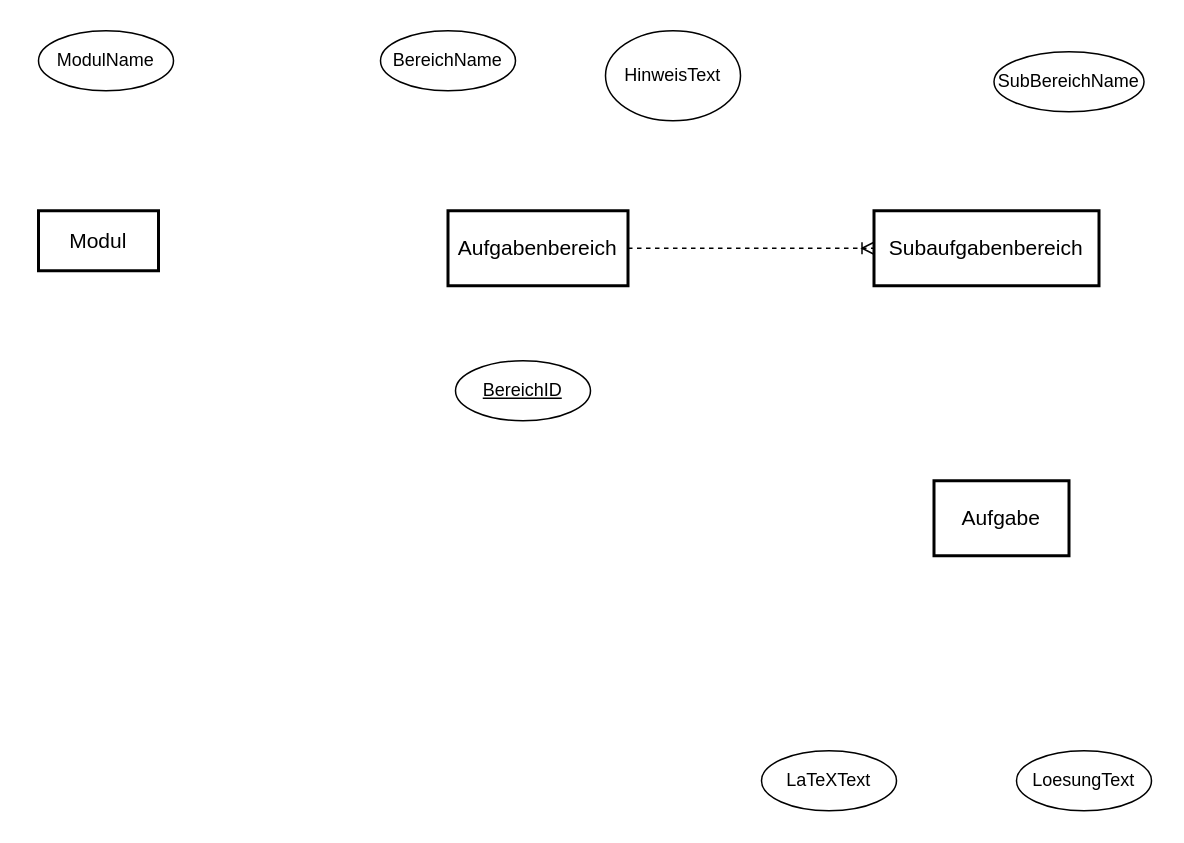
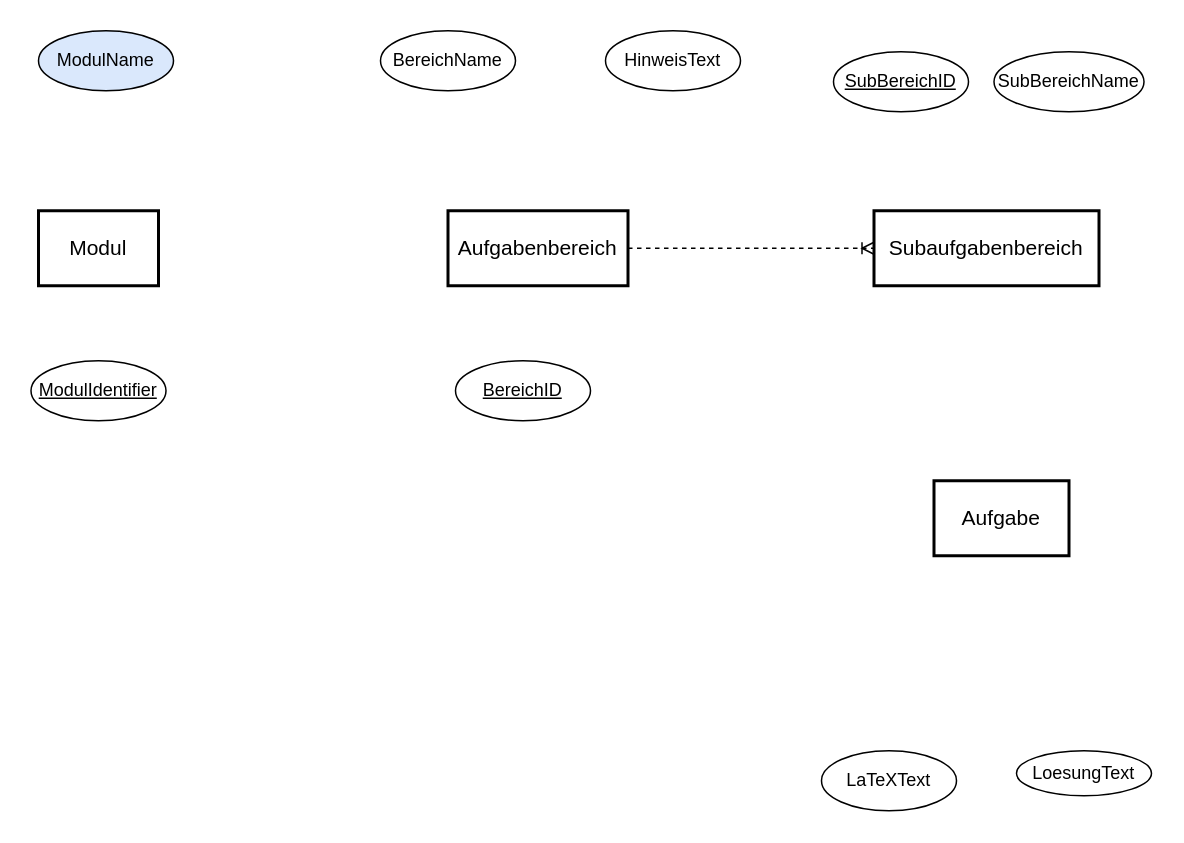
  <mxCell id="0" />
  <mxCell id="1" parent="0" />
- <mxCell id="2" value="Modul" style="strokeWidth=2;whiteSpace=wrap;html=1;align=center;fontSize=14;" vertex="1" parent="1"><mxGeometry x="25" y="140" width="80" height="40" as="geometry" /></mxCell>
+ <mxCell id="2" value="Modul" style="strokeWidth=2;whiteSpace=wrap;html=1;align=center;fontSize=14;" vertex="1" parent="1"><mxGeometry x="25" y="140" width="80" height="50" as="geometry" /></mxCell>
  <mxCell id="3" value="Aufgabenbereich&lt;br&gt;" style="strokeWidth=2;whiteSpace=wrap;html=1;align=center;fontSize=14;" vertex="1" parent="1"><mxGeometry x="298" y="140" width="120" height="50" as="geometry" /></mxCell>
  <mxCell id="4" value="Subaufgabenbereich&lt;br&gt;" style="strokeWidth=2;whiteSpace=wrap;html=1;align=center;fontSize=14;" vertex="1" parent="1"><mxGeometry x="582" y="140" width="150" height="50" as="geometry" /></mxCell>
  <mxCell id="5" value="Aufgabe" style="strokeWidth=2;whiteSpace=wrap;html=1;align=center;fontSize=14;" vertex="1" parent="1"><mxGeometry x="622" y="320" width="90" height="50" as="geometry" /></mxCell>
- <mxCell id="6" value="ModulName&lt;br&gt;" style="ellipse;whiteSpace=wrap;html=1;" vertex="1" parent="1"><mxGeometry x="25" y="20" width="90" height="40" as="geometry" /></mxCell>
+ <mxCell id="6" value="ModulName&lt;br&gt;" style="ellipse;whiteSpace=wrap;html=1;fillColor=#dae8fc;" vertex="1" parent="1"><mxGeometry x="25" y="20" width="90" height="40" as="geometry" /></mxCell>
+ <mxCell id="7" value="ModulIdentifier&lt;br&gt;" style="ellipse;whiteSpace=wrap;html=1;fontStyle=4" vertex="1" parent="1"><mxGeometry x="20" y="240" width="90" height="40" as="geometry" /></mxCell>
  <mxCell id="8" value="BereichName&lt;br&gt;" style="ellipse;whiteSpace=wrap;html=1;" vertex="1" parent="1"><mxGeometry x="253" y="20" width="90" height="40" as="geometry" /></mxCell>
  <mxCell id="9" value="BereichID&lt;br&gt;" style="ellipse;whiteSpace=wrap;html=1;fontStyle=4" vertex="1" parent="1"><mxGeometry x="303" y="240" width="90" height="40" as="geometry" /></mxCell>
- <mxCell id="11" value="HinweisText&lt;br&gt;" style="ellipse;whiteSpace=wrap;html=1;" vertex="1" parent="1"><mxGeometry x="403" y="20" width="90" height="60" as="geometry" /></mxCell>
- <mxCell id="12" value="LaTeXText&lt;br&gt;" style="ellipse;whiteSpace=wrap;html=1;" vertex="1" parent="1"><mxGeometry x="507" y="500" width="90" height="40" as="geometry" /></mxCell>
- <mxCell id="13" value="LoesungText&lt;br&gt;" style="ellipse;whiteSpace=wrap;html=1;" vertex="1" parent="1"><mxGeometry x="677" y="500" width="90" height="40" as="geometry" /></mxCell>
+ <mxCell id="10" value="SubBereichID&lt;br&gt;" style="ellipse;whiteSpace=wrap;html=1;fontStyle=4" vertex="1" parent="1"><mxGeometry x="555" y="34" width="90" height="40" as="geometry" /></mxCell>
+ <mxCell id="11" value="HinweisText&lt;br&gt;" style="ellipse;whiteSpace=wrap;html=1;" vertex="1" parent="1"><mxGeometry x="403" y="20" width="90" height="40" as="geometry" /></mxCell>
+ <mxCell id="12" value="LaTeXText&lt;br&gt;" style="ellipse;whiteSpace=wrap;html=1;" vertex="1" parent="1"><mxGeometry x="547" y="500" width="90" height="40" as="geometry" /></mxCell>
+ <mxCell id="13" value="LoesungText&lt;br&gt;" style="ellipse;whiteSpace=wrap;html=1;" vertex="1" parent="1"><mxGeometry x="677" y="500" width="90" height="30" as="geometry" /></mxCell>
  <mxCell id="14" value="" style="edgeStyle=entityRelationEdgeStyle;fontSize=12;html=1;endArrow=ERoneToMany;entryX=0;entryY=0.5;entryDx=0;entryDy=0;exitX=1;exitY=0.5;exitDx=0;exitDy=0;dashed=1;" edge="1" parent="1" source="3" target="4"><mxGeometry width="100" height="100" relative="1" as="geometry"><mxPoint x="505" y="320" as="sourcePoint" /><mxPoint x="605" y="220" as="targetPoint" /></mxGeometry></mxCell>
  <mxCell id="15" value="SubBereichName&lt;br&gt;" style="ellipse;whiteSpace=wrap;html=1;" vertex="1" parent="1"><mxGeometry x="662" y="34" width="100" height="40" as="geometry" /></mxCell>
